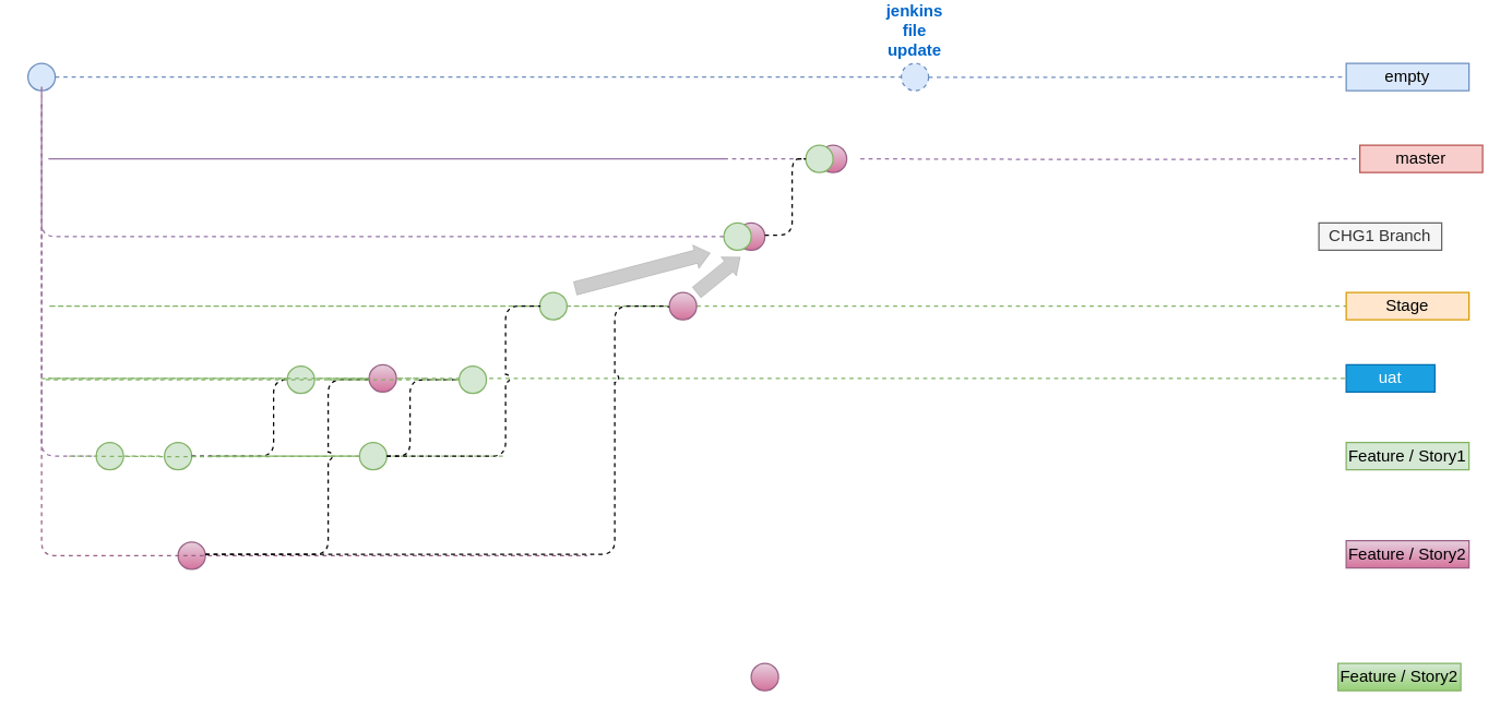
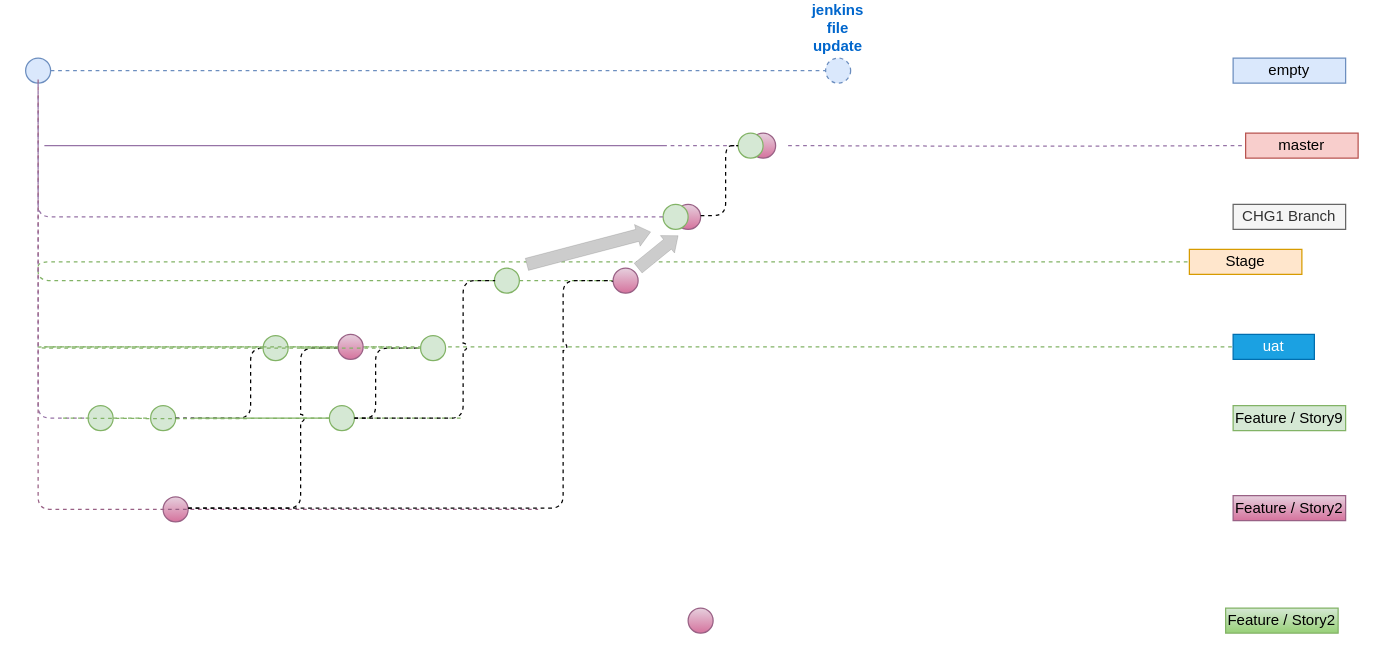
  <mxCell id="0" />
  <mxCell id="1" parent="0" />
  <mxCell id="2" style="edgeStyle=orthogonalEdgeStyle;rounded=1;orthogonalLoop=1;jettySize=auto;html=1;dashed=1;endArrow=none;endFill=0;fillColor=#d5e8d4;strokeColor=#82b366;entryX=0;entryY=0.5;entryDx=0;entryDy=0;startArrow=none;" parent="1" source="37" target="9" edge="1"><mxGeometry relative="1" as="geometry"><Array as="points"><mxPoint x="30" y="198" /></Array><mxPoint x="770" y="150" as="targetPoint" /></mxGeometry></mxCell>
  <mxCell id="3" value="" style="ellipse;whiteSpace=wrap;html=1;aspect=fixed;fillColor=#dae8fc;strokeColor=#6c8ebf;fontStyle=1;labelPosition=center;verticalLabelPosition=top;align=center;verticalAlign=bottom;fontColor=#0066CC;" parent="1" vertex="1"><mxGeometry x="20" y="20" width="20" height="20" as="geometry" /></mxCell>
  <mxCell id="4" value="empty" style="text;html=1;strokeColor=#6c8ebf;fillColor=#dae8fc;align=center;verticalAlign=middle;whiteSpace=wrap;rounded=0;" parent="1" vertex="1"><mxGeometry x="986" y="20" width="90" height="20" as="geometry" /></mxCell>
  <mxCell id="5" value="master" style="text;html=1;strokeColor=#b85450;fillColor=#f8cecc;align=center;verticalAlign=middle;whiteSpace=wrap;rounded=0;" parent="1" vertex="1"><mxGeometry x="996" y="80" width="90" height="20" as="geometry" /></mxCell>
  <mxCell id="6" style="edgeStyle=orthogonalEdgeStyle;rounded=1;orthogonalLoop=1;jettySize=auto;html=1;dashed=1;endArrow=none;endFill=0;fontSize=10;fontColor=#FFB570;fillColor=#e1d5e7;strokeColor=#9673a6;entryX=0;entryY=0.5;entryDx=0;entryDy=0;" parent="1" target="12" edge="1"><mxGeometry relative="1" as="geometry"><Array as="points"><mxPoint x="30" y="308" /></Array><mxPoint x="30" y="50" as="sourcePoint" /><mxPoint x="70" y="250" as="targetPoint" /></mxGeometry></mxCell>
  <mxCell id="7" style="edgeStyle=orthogonalEdgeStyle;rounded=1;orthogonalLoop=1;jettySize=auto;html=1;dashed=1;endArrow=none;endFill=0;fontSize=12;fontColor=#FFB570;fillColor=#e1d5e7;strokeColor=#9673a6;startArrow=none;entryX=0;entryY=0.5;entryDx=0;entryDy=0;" parent="1" target="5" edge="1"><mxGeometry relative="1" as="geometry"><Array as="points" /><mxPoint x="630" y="90" as="sourcePoint" /><mxPoint x="810" y="90" as="targetPoint" /></mxGeometry></mxCell>
- <mxCell id="8" value="" style="endArrow=none;dashed=1;html=1;fillColor=#dae8fc;strokeColor=#6c8ebf;startArrow=none;" parent="1" source="48" target="4" edge="1"><mxGeometry width="50" height="50" relative="1" as="geometry"><mxPoint x="40" y="30" as="sourcePoint" /><mxPoint x="630" y="30" as="targetPoint" /><Array as="points" /></mxGeometry></mxCell>
- <mxCell id="9" value="Stage" style="text;html=1;strokeColor=#d79b00;fillColor=#ffe6cc;align=center;verticalAlign=middle;whiteSpace=wrap;rounded=0;fontSize=12;" parent="1" vertex="1"><mxGeometry x="986" y="188" width="90" height="20" as="geometry" /></mxCell>
+ <mxCell id="9" value="Stage" style="text;html=1;strokeColor=#d79b00;fillColor=#ffe6cc;align=center;verticalAlign=middle;whiteSpace=wrap;rounded=0;fontSize=12;" parent="1" vertex="1"><mxGeometry x="951" y="173" width="90" height="20" as="geometry" /></mxCell>
  <mxCell id="10" style="edgeStyle=orthogonalEdgeStyle;rounded=1;orthogonalLoop=1;jettySize=auto;html=1;dashed=1;endArrow=none;endFill=0;fillColor=#d5e8d4;strokeColor=#82b366;entryX=0;entryY=0.5;entryDx=0;entryDy=0;startArrow=none;" edge="1" parent="1" source="34" target="11"><mxGeometry relative="1" as="geometry"><Array as="points"><mxPoint x="30" y="251" /></Array><mxPoint x="210.05" y="252" as="sourcePoint" /><mxPoint x="810" y="252" as="targetPoint" /></mxGeometry></mxCell>
  <mxCell id="11" value="uat" style="text;html=1;strokeColor=#006EAF;fillColor=#1ba1e2;align=center;verticalAlign=middle;whiteSpace=wrap;rounded=0;fontColor=#ffffff;" vertex="1" parent="1"><mxGeometry x="986" y="241" width="65" height="20" as="geometry" /></mxCell>
  <mxCell id="12" value="" style="ellipse;whiteSpace=wrap;html=1;aspect=fixed;fillColor=#d5e8d4;strokeColor=#82b366;" vertex="1" parent="1"><mxGeometry x="70" y="298" width="20" height="20" as="geometry" /></mxCell>
  <mxCell id="13" value="" style="ellipse;whiteSpace=wrap;html=1;aspect=fixed;fillColor=#d5e8d4;strokeColor=#82b366;" vertex="1" parent="1"><mxGeometry x="120" y="298" width="20" height="20" as="geometry" /></mxCell>
  <mxCell id="14" style="edgeStyle=orthogonalEdgeStyle;rounded=1;orthogonalLoop=1;jettySize=auto;html=1;dashed=1;endArrow=none;endFill=0;fillColor=#d5e8d4;strokeColor=#82b366;entryX=0;entryY=0.5;entryDx=0;entryDy=0;exitX=1;exitY=0.5;exitDx=0;exitDy=0;" edge="1" parent="1" source="12" target="13"><mxGeometry relative="1" as="geometry"><Array as="points"><mxPoint x="100" y="308" /><mxPoint x="100" y="308" /></Array><mxPoint x="40" y="153" as="sourcePoint" /><mxPoint x="820" y="263" as="targetPoint" /></mxGeometry></mxCell>
  <mxCell id="15" style="edgeStyle=orthogonalEdgeStyle;rounded=1;orthogonalLoop=1;jettySize=auto;html=1;dashed=1;endArrow=none;endFill=0;fontSize=12;fontColor=#FFB570;jumpStyle=arc;jumpSize=6;exitX=1;exitY=0.5;exitDx=0;exitDy=0;entryX=0.5;entryY=0;entryDx=0;entryDy=0;" edge="1" parent="1" source="13" target="16"><mxGeometry relative="1" as="geometry"><Array as="points"><mxPoint x="200" y="308" /><mxPoint x="200" y="252" /><mxPoint x="220" y="252" /></Array><mxPoint x="110" y="582" as="sourcePoint" /><mxPoint x="200" y="258" as="targetPoint" /></mxGeometry></mxCell>
  <mxCell id="16" value="" style="ellipse;whiteSpace=wrap;html=1;aspect=fixed;fillColor=#d5e8d4;strokeColor=#82b366;" vertex="1" parent="1"><mxGeometry x="210" y="242" width="20" height="20" as="geometry" /></mxCell>
  <mxCell id="17" style="edgeStyle=orthogonalEdgeStyle;rounded=1;orthogonalLoop=1;jettySize=auto;html=1;dashed=1;endArrow=none;endFill=0;fillColor=#d5e8d4;strokeColor=#82b366;startArrow=none;" edge="1" parent="1" source="18"><mxGeometry relative="1" as="geometry"><Array as="points"><mxPoint x="150" y="308" /><mxPoint x="150" y="308" /></Array><mxPoint x="50" y="308" as="sourcePoint" /><mxPoint x="370" y="308" as="targetPoint" /></mxGeometry></mxCell>
  <mxCell id="18" value="" style="ellipse;whiteSpace=wrap;html=1;aspect=fixed;fillColor=#d5e8d4;strokeColor=#82b366;" vertex="1" parent="1"><mxGeometry x="263" y="298" width="20" height="20" as="geometry" /></mxCell>
  <mxCell id="19" value="" style="edgeStyle=orthogonalEdgeStyle;rounded=1;orthogonalLoop=1;jettySize=auto;html=1;dashed=1;endArrow=none;endFill=0;fillColor=#d5e8d4;strokeColor=#82b366;" edge="1" parent="1" target="18"><mxGeometry relative="1" as="geometry"><Array as="points" /><mxPoint x="50" y="308" as="sourcePoint" /><mxPoint x="650" y="308" as="targetPoint" /></mxGeometry></mxCell>
  <mxCell id="20" style="edgeStyle=orthogonalEdgeStyle;rounded=1;orthogonalLoop=1;jettySize=auto;html=1;dashed=1;endArrow=none;endFill=0;fontSize=12;fontColor=#FFB570;jumpStyle=arc;jumpSize=6;exitX=1;exitY=0.5;exitDx=0;exitDy=0;entryX=0;entryY=0.5;entryDx=0;entryDy=0;" edge="1" parent="1" source="18" target="21"><mxGeometry relative="1" as="geometry"><Array as="points"><mxPoint x="300" y="308" /><mxPoint x="300" y="252" /></Array><mxPoint x="150" y="318" as="sourcePoint" /><mxPoint x="230" y="252" as="targetPoint" /></mxGeometry></mxCell>
  <mxCell id="21" value="" style="ellipse;whiteSpace=wrap;html=1;aspect=fixed;fillColor=#d5e8d4;strokeColor=#82b366;" vertex="1" parent="1"><mxGeometry x="335.97" y="242" width="20" height="20" as="geometry" /></mxCell>
  <mxCell id="22" value="" style="edgeStyle=orthogonalEdgeStyle;rounded=1;orthogonalLoop=1;jettySize=auto;html=1;dashed=1;endArrow=none;endFill=0;fillColor=#d5e8d4;strokeColor=#82b366;entryX=0;entryY=0.5;entryDx=0;entryDy=0;startArrow=none;" edge="1" parent="1" source="34" target="21"><mxGeometry relative="1" as="geometry"><Array as="points" /><mxPoint x="240" y="252" as="sourcePoint" /><mxPoint x="810" y="252" as="targetPoint" /></mxGeometry></mxCell>
  <mxCell id="23" value="" style="ellipse;whiteSpace=wrap;html=1;aspect=fixed;fillColor=#d5e8d4;strokeColor=#82b366;" vertex="1" parent="1"><mxGeometry x="395" y="188" width="20" height="20" as="geometry" /></mxCell>
  <mxCell id="24" style="edgeStyle=orthogonalEdgeStyle;rounded=1;orthogonalLoop=1;jettySize=auto;html=1;dashed=1;endArrow=none;endFill=0;fontSize=12;fontColor=#FFB570;jumpStyle=arc;jumpSize=6;exitX=1;exitY=0.5;exitDx=0;exitDy=0;" edge="1" parent="1" source="18"><mxGeometry relative="1" as="geometry"><Array as="points"><mxPoint x="370" y="308" /><mxPoint x="370" y="198" /><mxPoint x="398" y="198" /></Array><mxPoint x="280" y="318" as="sourcePoint" /><mxPoint x="390" y="198" as="targetPoint" /></mxGeometry></mxCell>
- <mxCell id="25" value="CHG1 Branch" style="text;html=1;strokeColor=#666666;fillColor=#f5f5f5;align=center;verticalAlign=middle;whiteSpace=wrap;rounded=0;fontSize=12;fontColor=#333333;" vertex="1" parent="1"><mxGeometry x="966" y="137" width="90" height="20" as="geometry" /></mxCell>
+ <mxCell id="25" value="CHG1 Branch" style="text;html=1;strokeColor=#666666;fillColor=#f5f5f5;align=center;verticalAlign=middle;whiteSpace=wrap;rounded=0;fontSize=12;fontColor=#333333;" vertex="1" parent="1"><mxGeometry x="986" y="137" width="90" height="20" as="geometry" /></mxCell>
  <mxCell id="26" value="" style="shape=flexArrow;endArrow=classic;html=1;rounded=0;endWidth=8;endSize=3.67;strokeWidth=0;fillColor=#CCCCCC;" edge="1" parent="1"><mxGeometry width="50" height="50" relative="1" as="geometry"><mxPoint x="421" y="185" as="sourcePoint" /><mxPoint x="520" y="159" as="targetPoint" /></mxGeometry></mxCell>
  <mxCell id="27" value="" style="edgeStyle=orthogonalEdgeStyle;rounded=1;orthogonalLoop=1;jettySize=auto;html=1;dashed=1;endArrow=none;endFill=0;fontSize=12;fontColor=#FFB570;fillColor=#e1d5e7;strokeColor=#9673a6;startArrow=none;" edge="1" parent="1"><mxGeometry relative="1" as="geometry"><Array as="points"><mxPoint x="30" y="90" /></Array><mxPoint x="530" y="90" as="sourcePoint" /><mxPoint x="610" y="90" as="targetPoint" /></mxGeometry></mxCell>
- <mxCell id="28" value="Feature / Story1" style="text;html=1;strokeColor=#82b366;fillColor=#d5e8d4;align=center;verticalAlign=middle;whiteSpace=wrap;rounded=0;" vertex="1" parent="1"><mxGeometry x="986" y="298" width="90" height="20" as="geometry" /></mxCell>
+ <mxCell id="28" value="Feature / Story9" style="text;html=1;strokeColor=#82b366;fillColor=#d5e8d4;align=center;verticalAlign=middle;whiteSpace=wrap;rounded=0;" vertex="1" parent="1"><mxGeometry x="986" y="298" width="90" height="20" as="geometry" /></mxCell>
  <mxCell id="29" value="" style="ellipse;whiteSpace=wrap;html=1;aspect=fixed;fillColor=#e6d0de;strokeColor=#996185;gradientColor=#d5739d;" vertex="1" parent="1"><mxGeometry x="130" y="371" width="20" height="20" as="geometry" /></mxCell>
  <mxCell id="30" value="Feature / Story2" style="text;html=1;strokeColor=#996185;fillColor=#e6d0de;align=center;verticalAlign=middle;whiteSpace=wrap;rounded=0;gradientColor=#d5739d;" vertex="1" parent="1"><mxGeometry x="986" y="370" width="90" height="20" as="geometry" /></mxCell>
  <mxCell id="31" style="edgeStyle=orthogonalEdgeStyle;rounded=1;orthogonalLoop=1;jettySize=auto;html=1;dashed=1;endArrow=none;endFill=0;fontSize=10;fontColor=#FFB570;fillColor=#e6d0de;strokeColor=#996185;gradientColor=#d5739d;" edge="1" parent="1"><mxGeometry relative="1" as="geometry"><Array as="points"><mxPoint x="30" y="381" /></Array><mxPoint x="30" y="37" as="sourcePoint" /><mxPoint x="430" y="381" as="targetPoint" /></mxGeometry></mxCell>
  <mxCell id="32" style="edgeStyle=orthogonalEdgeStyle;rounded=1;orthogonalLoop=1;jettySize=auto;html=1;dashed=1;endArrow=none;endFill=0;fontSize=12;fontColor=#FFB570;jumpStyle=arc;jumpSize=6;" edge="1" parent="1"><mxGeometry relative="1" as="geometry"><Array as="points"><mxPoint x="240" y="380" /><mxPoint x="240" y="252" /></Array><mxPoint x="150" y="380" as="sourcePoint" /><mxPoint x="270.835" y="252" as="targetPoint" /></mxGeometry></mxCell>
  <mxCell id="33" value="" style="edgeStyle=orthogonalEdgeStyle;rounded=1;orthogonalLoop=1;jettySize=auto;html=1;dashed=1;endArrow=none;endFill=0;fillColor=#d5e8d4;strokeColor=#82b366;entryX=0;entryY=0.5;entryDx=0;entryDy=0;startArrow=none;" edge="1" parent="1" target="34"><mxGeometry relative="1" as="geometry"><Array as="points" /><mxPoint x="240" y="252" as="sourcePoint" /><mxPoint x="335.97" y="252" as="targetPoint" /></mxGeometry></mxCell>
  <mxCell id="34" value="" style="ellipse;whiteSpace=wrap;html=1;aspect=fixed;fillColor=#e6d0de;strokeColor=#996185;gradientColor=#d5739d;" vertex="1" parent="1"><mxGeometry x="270" y="241" width="20" height="20" as="geometry" /></mxCell>
  <mxCell id="35" value="" style="edgeStyle=orthogonalEdgeStyle;rounded=1;orthogonalLoop=1;jettySize=auto;html=1;dashed=1;endArrow=none;endFill=0;fillColor=#d5e8d4;strokeColor=#82b366;entryX=0;entryY=0.5;entryDx=0;entryDy=0;startArrow=none;" edge="1" parent="1" source="21" target="34"><mxGeometry relative="1" as="geometry"><Array as="points"><mxPoint x="30" y="252" /></Array><mxPoint x="335.97" y="252" as="sourcePoint" /><mxPoint x="986" y="251" as="targetPoint" /></mxGeometry></mxCell>
  <mxCell id="36" style="edgeStyle=orthogonalEdgeStyle;rounded=1;orthogonalLoop=1;jettySize=auto;html=1;dashed=1;endArrow=none;endFill=0;fontSize=12;fontColor=#FFB570;jumpStyle=arc;jumpSize=6;entryX=0;entryY=1;entryDx=0;entryDy=0;" edge="1" parent="1" target="37"><mxGeometry relative="1" as="geometry"><Array as="points"><mxPoint x="450" y="380" /><mxPoint x="450" y="198" /><mxPoint x="493" y="198" /></Array><mxPoint x="150" y="380" as="sourcePoint" /><mxPoint x="280.415" y="261" as="targetPoint" /></mxGeometry></mxCell>
  <mxCell id="37" value="" style="ellipse;whiteSpace=wrap;html=1;aspect=fixed;fillColor=#e6d0de;strokeColor=#996185;gradientColor=#d5739d;" vertex="1" parent="1"><mxGeometry x="490" y="188" width="20" height="20" as="geometry" /></mxCell>
  <mxCell id="38" value="" style="ellipse;whiteSpace=wrap;html=1;aspect=fixed;fillColor=#e6d0de;strokeColor=#996185;gradientColor=#d5739d;" vertex="1" parent="1"><mxGeometry x="540" y="137" width="20" height="20" as="geometry" /></mxCell>
  <mxCell id="39" value="" style="shape=flexArrow;endArrow=classic;html=1;rounded=0;endWidth=8;endSize=3.67;strokeWidth=0;fillColor=#CCCCCC;" edge="1" parent="1"><mxGeometry width="50" height="50" relative="1" as="geometry"><mxPoint x="510" y="188" as="sourcePoint" /><mxPoint x="542" y="162" as="targetPoint" /></mxGeometry></mxCell>
  <mxCell id="40" style="edgeStyle=orthogonalEdgeStyle;rounded=1;orthogonalLoop=1;jettySize=auto;html=1;dashed=1;endArrow=none;endFill=0;fontSize=12;fontColor=#FFB570;jumpStyle=arc;jumpSize=6;exitX=1;exitY=0.5;exitDx=0;exitDy=0;startArrow=none;" edge="1" parent="1" source="44"><mxGeometry relative="1" as="geometry"><Array as="points"><mxPoint x="580" y="90" /></Array><mxPoint x="560" y="146" as="sourcePoint" /><mxPoint x="610" y="90" as="targetPoint" /></mxGeometry></mxCell>
  <mxCell id="41" value="" style="ellipse;whiteSpace=wrap;html=1;aspect=fixed;fillColor=#e6d0de;strokeColor=#996185;gradientColor=#d5739d;" vertex="1" parent="1"><mxGeometry x="600" y="80" width="20" height="20" as="geometry" /></mxCell>
  <mxCell id="42" value="" style="ellipse;whiteSpace=wrap;html=1;aspect=fixed;fillColor=#d5e8d4;strokeColor=#82b366;" vertex="1" parent="1"><mxGeometry x="530" y="137" width="20" height="20" as="geometry" /></mxCell>
  <mxCell id="43" value="" style="edgeStyle=orthogonalEdgeStyle;rounded=1;orthogonalLoop=1;jettySize=auto;html=1;dashed=1;endArrow=none;endFill=0;fontSize=12;fontColor=#FFB570;fillColor=#e1d5e7;strokeColor=#9673a6;exitX=0.5;exitY=1;exitDx=0;exitDy=0;" edge="1" parent="1" source="3" target="42"><mxGeometry relative="1" as="geometry"><Array as="points"><mxPoint x="30" y="147" /></Array><mxPoint x="30" y="40" as="sourcePoint" /><mxPoint x="560" y="147" as="targetPoint" /></mxGeometry></mxCell>
  <mxCell id="44" value="" style="ellipse;whiteSpace=wrap;html=1;aspect=fixed;fillColor=#d5e8d4;strokeColor=#82b366;" vertex="1" parent="1"><mxGeometry x="590" y="80" width="20" height="20" as="geometry" /></mxCell>
  <mxCell id="45" value="" style="edgeStyle=orthogonalEdgeStyle;rounded=1;orthogonalLoop=1;jettySize=auto;html=1;dashed=1;endArrow=none;endFill=0;fontSize=12;fontColor=#FFB570;jumpStyle=arc;jumpSize=6;exitX=1;exitY=0.5;exitDx=0;exitDy=0;" edge="1" parent="1" target="44"><mxGeometry relative="1" as="geometry"><Array as="points"><mxPoint x="580" y="146" /></Array><mxPoint x="560" y="146" as="sourcePoint" /><mxPoint x="610" y="90" as="targetPoint" /></mxGeometry></mxCell>
  <mxCell id="46" value="Feature / Story2" style="text;html=1;strokeColor=#82b366;fillColor=#d5e8d4;align=center;verticalAlign=middle;whiteSpace=wrap;rounded=0;gradientColor=#97d077;" vertex="1" parent="1"><mxGeometry x="980" y="460" width="90" height="20" as="geometry" /></mxCell>
  <mxCell id="47" value="" style="ellipse;whiteSpace=wrap;html=1;aspect=fixed;fillColor=#e6d0de;strokeColor=#996185;gradientColor=#d5739d;" vertex="1" parent="1"><mxGeometry x="550" y="460" width="20" height="20" as="geometry" /></mxCell>
  <mxCell id="48" value="jenkins file update" style="ellipse;whiteSpace=wrap;html=1;aspect=fixed;fillColor=#dae8fc;strokeColor=#6c8ebf;fontStyle=1;labelPosition=center;verticalLabelPosition=top;align=center;verticalAlign=bottom;fontColor=#0066CC;dashed=1;" vertex="1" parent="1"><mxGeometry x="660" y="20" width="20" height="20" as="geometry" /></mxCell>
  <mxCell id="49" value="" style="endArrow=none;dashed=1;html=1;fillColor=#dae8fc;strokeColor=#6c8ebf;" edge="1" parent="1" source="3" target="48"><mxGeometry width="50" height="50" relative="1" as="geometry"><mxPoint x="40" y="30" as="sourcePoint" /><mxPoint x="986" y="30" as="targetPoint" /><Array as="points" /></mxGeometry></mxCell>
